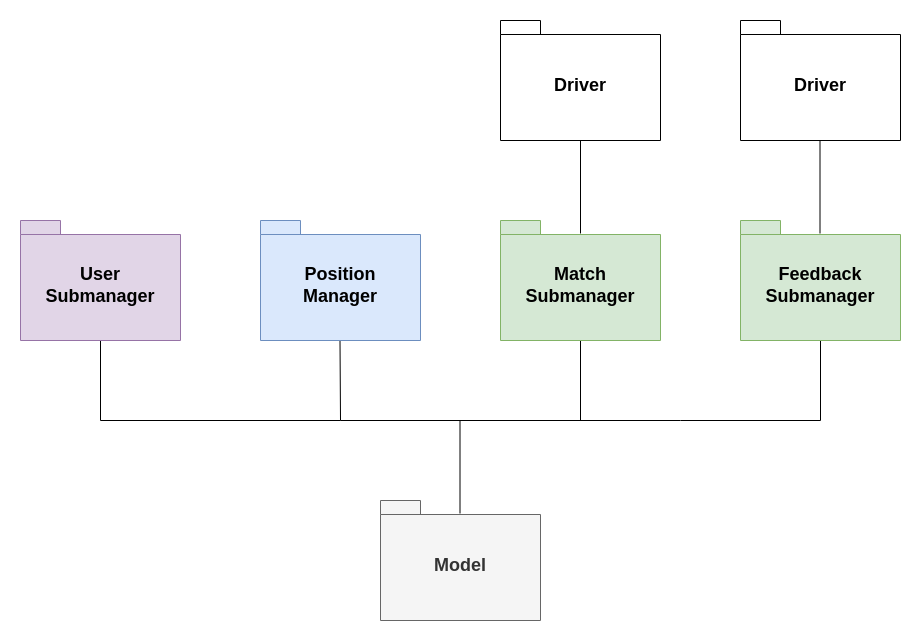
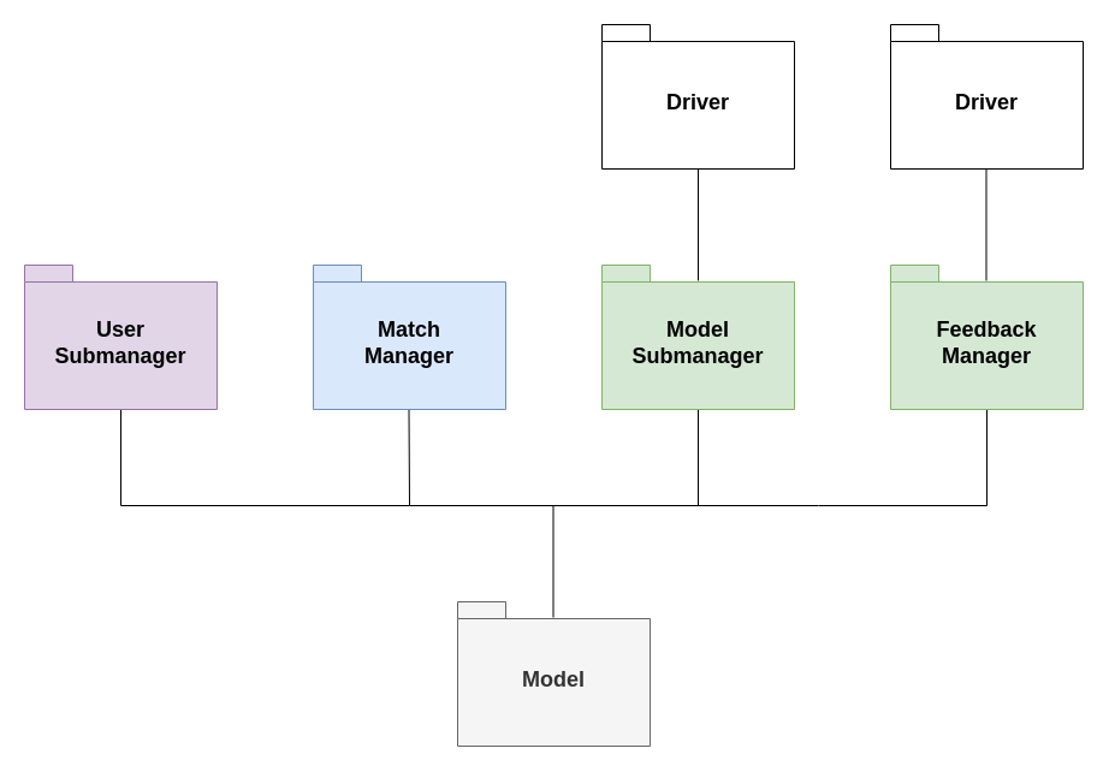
  <mxCell id="0" />
  <mxCell id="1" parent="0" />
  <mxCell id="2" value="Model" style="shape=folder;fontStyle=1;spacingTop=10;tabWidth=40;tabHeight=14;tabPosition=left;html=1;whiteSpace=wrap;color=#808080;fontSize=18;fillColor=#f5f5f5;fontColor=#333333;strokeColor=#666666;" vertex="1" parent="1"><mxGeometry x="380" y="500" width="160" height="120" as="geometry" /></mxCell>
  <mxCell id="3" value="" style="endArrow=none;html=1;rounded=0;entryX=0.5;entryY=1;entryDx=0;entryDy=0;entryPerimeter=0;fontSize=18;" edge="1" parent="1"><mxGeometry width="50" height="50" relative="1" as="geometry"><mxPoint x="680" y="420" as="sourcePoint" /><mxPoint x="580" y="340" as="targetPoint" /><Array as="points"><mxPoint x="580" y="420" /></Array></mxGeometry></mxCell>
  <mxCell id="4" value="" style="endArrow=none;html=1;rounded=0;entryX=0.5;entryY=1;entryDx=0;entryDy=0;entryPerimeter=0;fontSize=18;" edge="1" parent="1"><mxGeometry width="50" height="50" relative="1" as="geometry"><mxPoint x="680" y="420" as="sourcePoint" /><mxPoint x="820" y="340" as="targetPoint" /><Array as="points"><mxPoint x="820" y="420" /></Array></mxGeometry></mxCell>
  <mxCell id="5" value="" style="endArrow=none;html=1;rounded=0;entryX=0.5;entryY=1;entryDx=0;entryDy=0;entryPerimeter=0;fontSize=18;" edge="1" parent="1"><mxGeometry width="50" height="50" relative="1" as="geometry"><mxPoint x="340" y="420" as="sourcePoint" /><mxPoint x="100" y="340" as="targetPoint" /><Array as="points"><mxPoint x="100" y="420" /></Array></mxGeometry></mxCell>
  <mxCell id="6" value="" style="endArrow=none;html=1;rounded=0;entryX=0.5;entryY=1;entryDx=0;entryDy=0;entryPerimeter=0;fontSize=18;" edge="1" parent="1"><mxGeometry width="50" height="50" relative="1" as="geometry"><mxPoint x="340" y="420" as="sourcePoint" /><mxPoint x="339.5" y="340" as="targetPoint" /></mxGeometry></mxCell>
  <mxCell id="7" value="" style="endArrow=none;html=1;rounded=0;fontSize=18;" edge="1" parent="1"><mxGeometry width="50" height="50" relative="1" as="geometry"><mxPoint x="340" y="420" as="sourcePoint" /><mxPoint x="590" y="420" as="targetPoint" /></mxGeometry></mxCell>
  <mxCell id="8" style="edgeStyle=orthogonalEdgeStyle;rounded=0;orthogonalLoop=1;jettySize=auto;html=1;entryX=0.5;entryY=0.108;entryDx=0;entryDy=0;entryPerimeter=0;endArrow=none;endFill=0;fontSize=18;" edge="1" parent="1"><mxGeometry relative="1" as="geometry"><mxPoint x="459.5" y="420" as="sourcePoint" /><mxPoint x="459.5" y="513" as="targetPoint" /></mxGeometry></mxCell>
  <mxCell id="9" value="Driver" style="shape=folder;fontStyle=1;spacingTop=10;tabWidth=40;tabHeight=14;tabPosition=left;html=1;whiteSpace=wrap;fontSize=18;" vertex="1" parent="1"><mxGeometry x="740" y="20" width="160" height="120" as="geometry" /></mxCell>
- <mxCell id="10" value="Feedback&lt;br&gt;&lt;div&gt;Submanager&lt;/div&gt;" style="shape=folder;fontStyle=1;spacingTop=10;tabWidth=40;tabHeight=14;tabPosition=left;html=1;whiteSpace=wrap;color=#808080;fontSize=18;fillColor=#d5e8d4;strokeColor=#82b366;" vertex="1" parent="1"><mxGeometry x="740" y="220" width="160" height="120" as="geometry" /></mxCell>
- <mxCell id="11" value="Match&lt;br&gt;&lt;div&gt;Submanager&lt;/div&gt;" style="shape=folder;fontStyle=1;spacingTop=10;tabWidth=40;tabHeight=14;tabPosition=left;html=1;whiteSpace=wrap;color=#808080;fontSize=18;fillColor=#d5e8d4;strokeColor=#82b366;" vertex="1" parent="1"><mxGeometry x="500" y="220" width="160" height="120" as="geometry" /></mxCell>
+ <mxCell id="10" value="Feedback&lt;br&gt;&lt;div&gt;Manager&lt;/div&gt;" style="shape=folder;fontStyle=1;spacingTop=10;tabWidth=40;tabHeight=14;tabPosition=left;html=1;whiteSpace=wrap;color=#808080;fontSize=18;fillColor=#d5e8d4;strokeColor=#82b366;" vertex="1" parent="1"><mxGeometry x="740" y="220" width="160" height="120" as="geometry" /></mxCell>
+ <mxCell id="11" value="Model&lt;br&gt;&lt;div&gt;Submanager&lt;/div&gt;" style="shape=folder;fontStyle=1;spacingTop=10;tabWidth=40;tabHeight=14;tabPosition=left;html=1;whiteSpace=wrap;color=#808080;fontSize=18;fillColor=#d5e8d4;strokeColor=#82b366;" vertex="1" parent="1"><mxGeometry x="500" y="220" width="160" height="120" as="geometry" /></mxCell>
  <mxCell id="12" value="Driver" style="shape=folder;fontStyle=1;spacingTop=10;tabWidth=40;tabHeight=14;tabPosition=left;html=1;whiteSpace=wrap;fontSize=18;" vertex="1" parent="1"><mxGeometry x="500" y="20" width="160" height="120" as="geometry" /></mxCell>
  <mxCell id="13" style="edgeStyle=orthogonalEdgeStyle;rounded=0;orthogonalLoop=1;jettySize=auto;html=1;entryX=0.5;entryY=0.108;entryDx=0;entryDy=0;entryPerimeter=0;endArrow=none;endFill=0;fontSize=18;" edge="1" parent="1" source="12" target="11"><mxGeometry relative="1" as="geometry" /></mxCell>
  <mxCell id="14" style="edgeStyle=orthogonalEdgeStyle;rounded=0;orthogonalLoop=1;jettySize=auto;html=1;entryX=0.5;entryY=0.108;entryDx=0;entryDy=0;entryPerimeter=0;endArrow=none;endFill=0;fontSize=18;" edge="1" parent="1"><mxGeometry relative="1" as="geometry"><mxPoint x="819.5" y="140" as="sourcePoint" /><mxPoint x="819.5" y="233" as="targetPoint" /></mxGeometry></mxCell>
  <mxCell id="15" value="User&lt;div&gt;Submanager&lt;/div&gt;" style="shape=folder;fontStyle=1;spacingTop=10;tabWidth=40;tabHeight=14;tabPosition=left;html=1;whiteSpace=wrap;color=#808080;fontSize=18;fillColor=#e1d5e7;strokeColor=#9673a6;" vertex="1" parent="1"><mxGeometry x="20" y="220" width="160" height="120" as="geometry" /></mxCell>
- <mxCell id="16" value="Position&lt;div&gt;Manager&lt;/div&gt;" style="shape=folder;fontStyle=1;spacingTop=10;tabWidth=40;tabHeight=14;tabPosition=left;html=1;whiteSpace=wrap;color=#808080;fontSize=18;fillColor=#dae8fc;strokeColor=#6c8ebf;" vertex="1" parent="1"><mxGeometry x="260" y="220" width="160" height="120" as="geometry" /></mxCell>
+ <mxCell id="16" value="Match&lt;div&gt;Manager&lt;/div&gt;" style="shape=folder;fontStyle=1;spacingTop=10;tabWidth=40;tabHeight=14;tabPosition=left;html=1;whiteSpace=wrap;color=#808080;fontSize=18;fillColor=#dae8fc;strokeColor=#6c8ebf;" vertex="1" parent="1"><mxGeometry x="260" y="220" width="160" height="120" as="geometry" /></mxCell>
